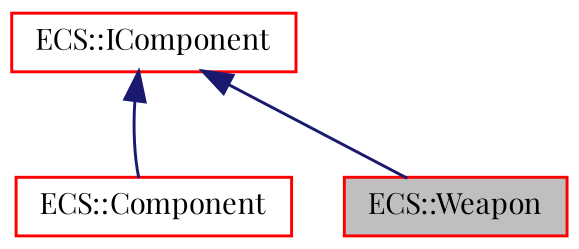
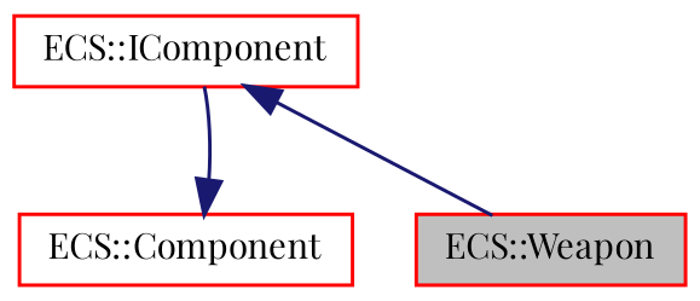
  digraph {
    fontname="Playfair Display"
    node [color=red fillcolor=white fontname="Playfair Display" fontsize=10 shape=record style=filled]
    edge [color=midnightblue dir=back fontname="Playfair Display" fontsize=10 labelfontname=Helvetica labelfontsize=10 style=solid]
    n1 [fillcolor=grey75 fontcolor=black height=0.2 label="ECS::Weapon" width=0.4]
    n2 [height=0.2 label="ECS::Component" width=0.4]
    n3 [height=0.2 label="ECS::IComponent" width=0.4]
    n3 -> n1
-   n3 -> n2
+   n2 -> n3
  }
